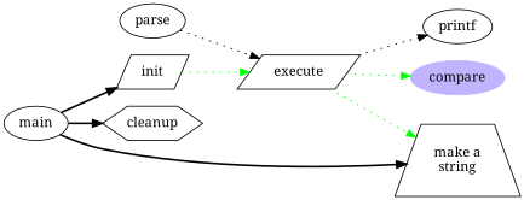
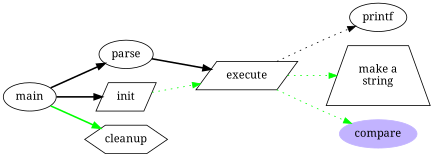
  digraph {
    fontname="Noto Serif"
    rankdir=LR
    node [fontname="Noto Serif" shape=ellipse]
    edge [fontname="Noto Serif" style=bold]
    parse
    init [shape=parallelogram]
    execute [shape=parallelogram]
    main
    cleanup [shape=hexagon]
    printf
    n7 [label="make a\nstring" shape=trapezium]
    compare [color=".7.3 1.0" style=filled]
    subgraph sub_1 {
      rank=same
      parse
      init
    }
-   parse -> execute [style=dotted]
+   parse -> execute
    init -> execute [color=green style=dotted]
    execute -> printf [color=black style=dotted]
    execute -> n7 [color=green style=dotted]
    execute -> compare [color=green style=dotted]
-   main -> n7
+   main -> parse
    main -> init
-   main -> cleanup
+   main -> cleanup [color=green]
  }
